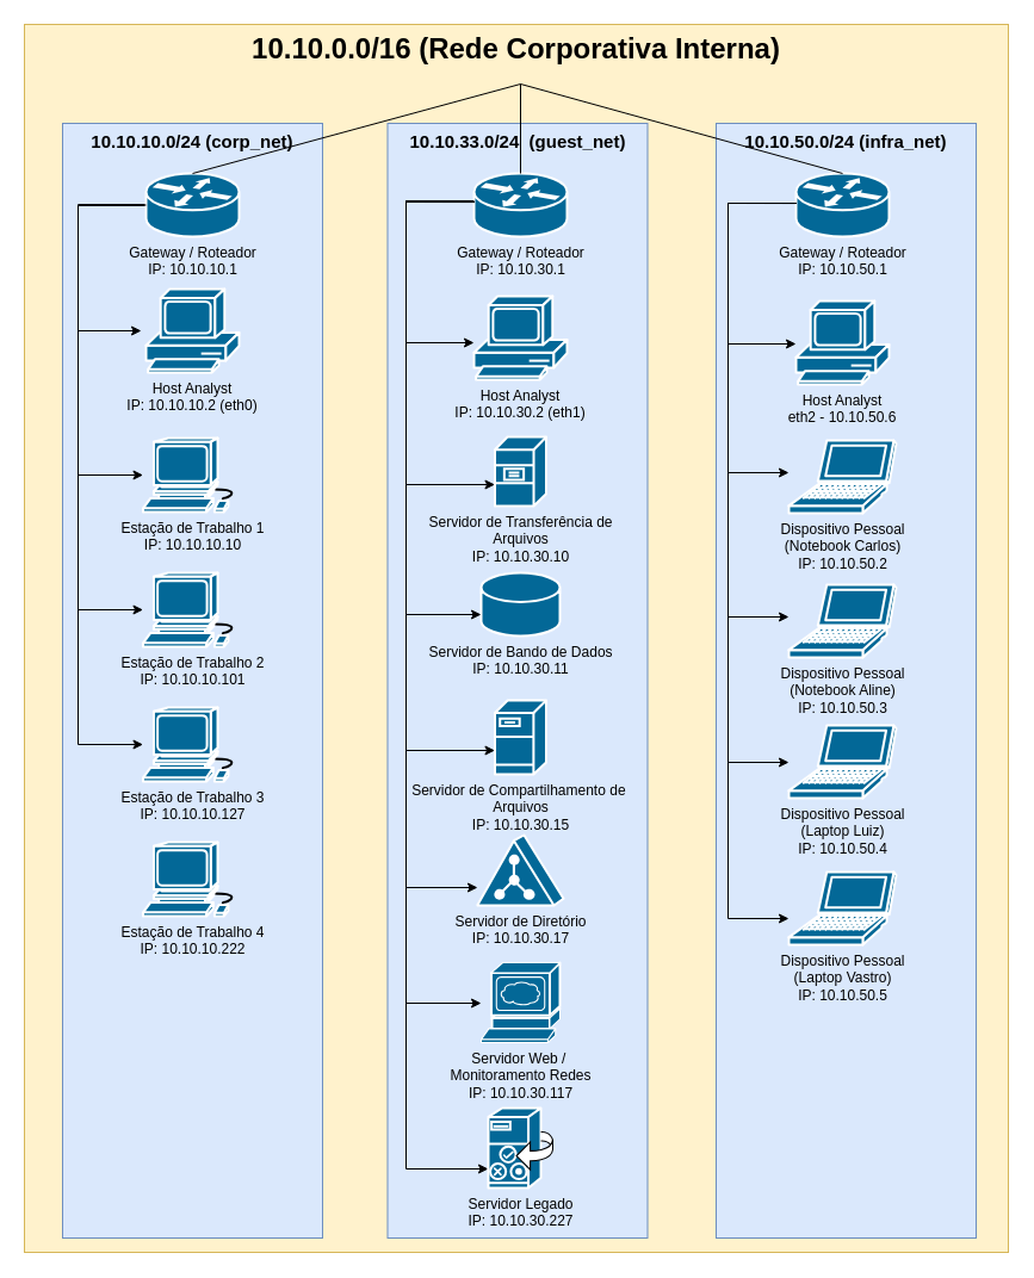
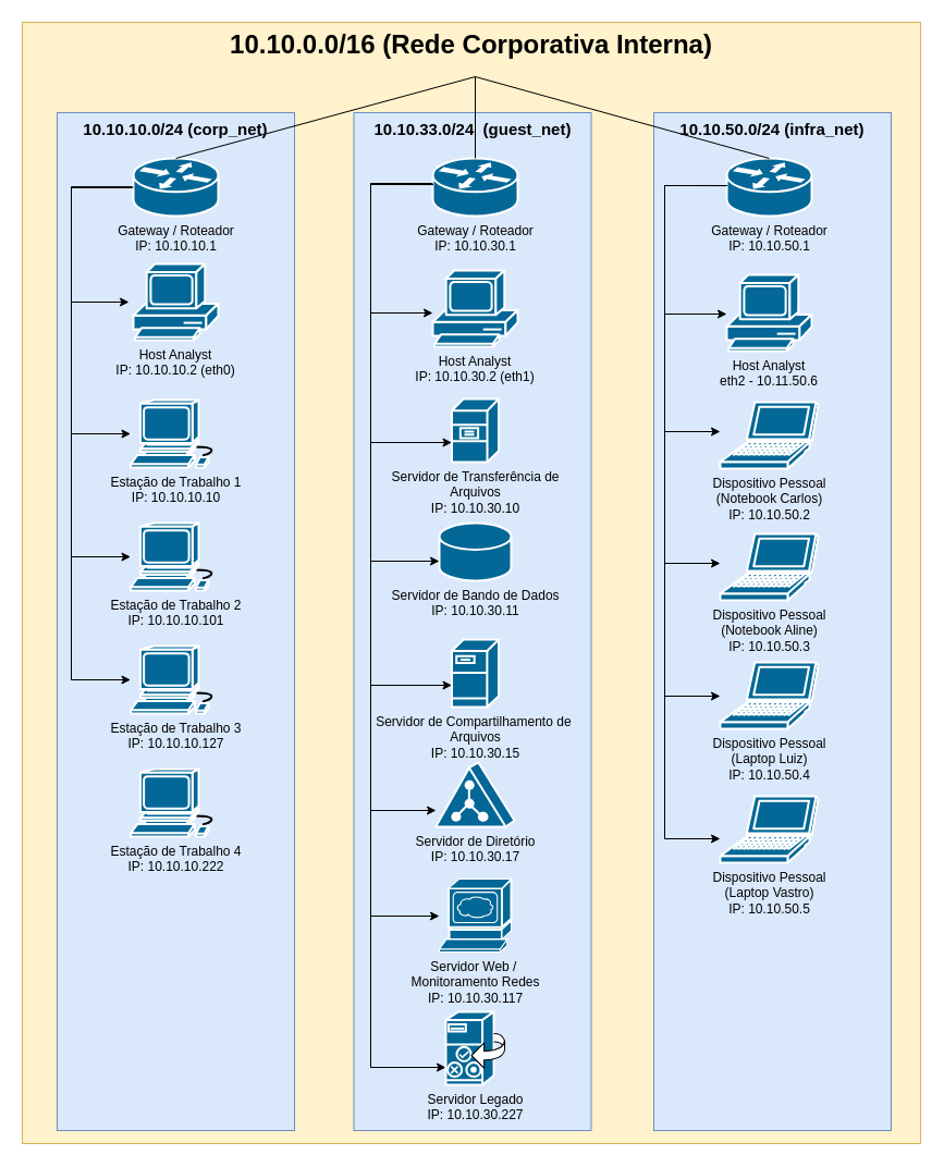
  <mxCell id="0" />
  <mxCell id="1" parent="0" />
  <mxCell id="2" value="10.10.0.0/16 (Rede Corporativa Interna)" style="rounded=0;whiteSpace=wrap;html=1;align=center;horizontal=1;verticalAlign=top;fontStyle=1;fontSize=24;labelBackgroundColor=none;fillColor=#fff2cc;strokeColor=#d6b656;spacingBottom=0;spacing=2;" vertex="1" parent="1"><mxGeometry width="825" height="1030" as="geometry" x="20" y="20" /></mxCell>
  <mxCell id="3" value="10.10.10.0/24 (corp_net)" style="rounded=0;whiteSpace=wrap;html=1;align=center;horizontal=1;verticalAlign=top;fontStyle=1;fontSize=15;labelBackgroundColor=none;fillColor=#dae8fc;strokeColor=#6c8ebf;" vertex="1" parent="1"><mxGeometry x="52" y="103" width="218" height="935" as="geometry" /></mxCell>
  <mxCell id="4" value="10.10.33.0/24&amp;nbsp; (guest_net)" style="rounded=0;whiteSpace=wrap;html=1;align=center;horizontal=1;verticalAlign=top;fontStyle=1;fontSize=15;fillColor=#dae8fc;strokeColor=#6c8ebf;" vertex="1" parent="1"><mxGeometry x="324.5" y="103" width="218" height="935" as="geometry" /></mxCell>
  <mxCell id="5" value="10.10.50.0/24 (infra_net)" style="rounded=0;whiteSpace=wrap;html=1;align=center;horizontal=1;verticalAlign=top;fontStyle=1;fontSize=15;fillColor=#dae8fc;strokeColor=#6c8ebf;" vertex="1" parent="1"><mxGeometry x="600" y="103" width="218" height="935" as="geometry" /></mxCell>
  <mxCell id="6" value="Host Analyst&#10;IP: 10.10.10.2 (eth0)" style="shape=mxgraph.cisco.computers_and_peripherals.pc;sketch=0;pointerEvents=1;dashed=0;fillColor=#036897;strokeColor=#ffffff;strokeWidth=2;verticalLabelPosition=bottom;verticalAlign=top;align=center;outlineConnect=0;fontSize=12;spacingLeft=0;spacing=2;fontStyle=0" vertex="1" parent="1"><mxGeometry x="122" y="242" width="78" height="70" as="geometry" /></mxCell>
- <mxCell id="7" value="Host Analyst&#10;eth2 - 10.10.50.6" style="shape=mxgraph.cisco.computers_and_peripherals.pc;sketch=0;pointerEvents=1;dashed=0;fillColor=#036897;strokeColor=#ffffff;strokeWidth=2;verticalLabelPosition=bottom;verticalAlign=top;align=center;outlineConnect=0;fontSize=12;spacingLeft=0;spacing=2;fontStyle=0" vertex="1" parent="1"><mxGeometry x="667" y="252" width="78" height="70" as="geometry" /></mxCell>
+ <mxCell id="7" value="Host Analyst&#10;eth2 - 10.11.50.6" style="shape=mxgraph.cisco.computers_and_peripherals.pc;sketch=0;pointerEvents=1;dashed=0;fillColor=#036897;strokeColor=#ffffff;strokeWidth=2;verticalLabelPosition=bottom;verticalAlign=top;align=center;outlineConnect=0;fontSize=12;spacingLeft=0;spacing=2;fontStyle=0" vertex="1" parent="1"><mxGeometry x="667" y="252" width="78" height="70" as="geometry" /></mxCell>
  <mxCell id="8" value="Host Analyst&#10;IP: 10.10.30.2 (eth1)" style="shape=mxgraph.cisco.computers_and_peripherals.pc;sketch=0;pointerEvents=1;dashed=0;fillColor=#036897;strokeColor=#ffffff;strokeWidth=2;verticalLabelPosition=bottom;verticalAlign=top;align=center;outlineConnect=0;fontSize=12;spacingLeft=0;spacing=2;fontStyle=0" vertex="1" parent="1"><mxGeometry x="397" y="248" width="78" height="70" as="geometry" /></mxCell>
  <mxCell id="9" style="edgeStyle=orthogonalEdgeStyle;rounded=0;orthogonalLoop=1;jettySize=auto;html=1;" edge="1" parent="1" source="12" target="18"><mxGeometry relative="1" as="geometry"><Array as="points"><mxPoint x="65" y="171.5" /><mxPoint x="65" y="511" /></Array></mxGeometry></mxCell>
  <mxCell id="10" style="edgeStyle=orthogonalEdgeStyle;rounded=0;orthogonalLoop=1;jettySize=auto;html=1;" edge="1" parent="1" source="12" target="19"><mxGeometry relative="1" as="geometry"><Array as="points"><mxPoint x="65" y="171.5" /><mxPoint x="65" y="624" /></Array></mxGeometry></mxCell>
  <mxCell id="11" style="edgeStyle=orthogonalEdgeStyle;rounded=0;orthogonalLoop=1;jettySize=auto;html=1;" edge="1" parent="1" source="12" target="17"><mxGeometry relative="1" as="geometry"><Array as="points"><mxPoint x="65" y="171.5" /><mxPoint x="65" y="398" /></Array></mxGeometry></mxCell>
  <mxCell id="12" value="Gateway / Roteador&lt;div&gt;IP: 10.10.10.1&lt;/div&gt;" style="shape=mxgraph.cisco.routers.router;sketch=0;html=1;pointerEvents=1;dashed=0;fillColor=#036897;strokeColor=#ffffff;strokeWidth=2;verticalLabelPosition=bottom;verticalAlign=top;align=center;outlineConnect=0;" vertex="1" parent="1"><mxGeometry x="122" y="145" width="78" height="53" as="geometry" /></mxCell>
  <mxCell id="13" style="edgeStyle=orthogonalEdgeStyle;rounded=0;orthogonalLoop=1;jettySize=auto;html=1;" edge="1" parent="1" source="15" target="25"><mxGeometry relative="1" as="geometry"><Array as="points"><mxPoint x="340" y="168" /><mxPoint x="340" y="841" /></Array></mxGeometry></mxCell>
  <mxCell id="14" style="edgeStyle=orthogonalEdgeStyle;rounded=0;orthogonalLoop=1;jettySize=auto;html=1;" edge="1" parent="1" source="15" target="30"><mxGeometry relative="1" as="geometry"><Array as="points"><mxPoint x="340" y="169" /><mxPoint x="340" y="980" /></Array></mxGeometry></mxCell>
  <mxCell id="15" value="Gateway / Roteador&lt;div&gt;IP: 10.10.30.1&lt;/div&gt;" style="shape=mxgraph.cisco.routers.router;sketch=0;html=1;pointerEvents=1;dashed=0;fillColor=#036897;strokeColor=#ffffff;strokeWidth=2;verticalLabelPosition=bottom;verticalAlign=top;align=center;outlineConnect=0;" vertex="1" parent="1"><mxGeometry x="397" y="145" width="78" height="53" as="geometry" /></mxCell>
  <mxCell id="16" value="Gateway / Roteador&lt;div&gt;IP: 10.10.50.1&lt;/div&gt;" style="shape=mxgraph.cisco.routers.router;sketch=0;html=1;pointerEvents=1;dashed=0;fillColor=#036897;strokeColor=#ffffff;strokeWidth=2;verticalLabelPosition=bottom;verticalAlign=top;align=center;outlineConnect=0;" vertex="1" parent="1"><mxGeometry x="667" y="145" width="78" height="53" as="geometry" /></mxCell>
  <mxCell id="17" value="&lt;div&gt;Estação de Trabalho 1&lt;/div&gt;&lt;div&gt;IP: 10.10.10.10&lt;/div&gt;" style="shape=mxgraph.cisco.computers_and_peripherals.workstation;sketch=0;html=1;pointerEvents=1;dashed=0;fillColor=#036897;strokeColor=#ffffff;strokeWidth=2;verticalLabelPosition=bottom;verticalAlign=top;align=center;outlineConnect=0;" vertex="1" parent="1"><mxGeometry x="119.5" y="367" width="83" height="62" as="geometry" /></mxCell>
  <mxCell id="18" value="&lt;div&gt;Estação de Trabalho 2&lt;/div&gt;&lt;div&gt;IP: 10.10.10.101&lt;/div&gt;" style="shape=mxgraph.cisco.computers_and_peripherals.workstation;sketch=0;html=1;pointerEvents=1;dashed=0;fillColor=#036897;strokeColor=#ffffff;strokeWidth=2;verticalLabelPosition=bottom;verticalAlign=top;align=center;outlineConnect=0;" vertex="1" parent="1"><mxGeometry x="119.5" y="480" width="83" height="62" as="geometry" /></mxCell>
  <mxCell id="19" value="&lt;div&gt;Estação de Trabalho 3&lt;/div&gt;&lt;div&gt;IP: 10.10.10.127&lt;/div&gt;" style="shape=mxgraph.cisco.computers_and_peripherals.workstation;sketch=0;html=1;pointerEvents=1;dashed=0;fillColor=#036897;strokeColor=#ffffff;strokeWidth=2;verticalLabelPosition=bottom;verticalAlign=top;align=center;outlineConnect=0;" vertex="1" parent="1"><mxGeometry x="119.5" y="593" width="83" height="62" as="geometry" /></mxCell>
  <mxCell id="20" value="&lt;div&gt;Estação de Trabalho 4&lt;/div&gt;&lt;div&gt;IP: 10.10.10.222&lt;/div&gt;" style="shape=mxgraph.cisco.computers_and_peripherals.workstation;sketch=0;html=1;pointerEvents=1;dashed=0;fillColor=#036897;strokeColor=#ffffff;strokeWidth=2;verticalLabelPosition=bottom;verticalAlign=top;align=center;outlineConnect=0;" vertex="1" parent="1"><mxGeometry x="119.5" y="706" width="83" height="62" as="geometry" /></mxCell>
  <mxCell id="21" value="Dispositivo Pessoal&lt;div&gt;(Notebook Carlos)&lt;br&gt;IP: 10.10.50.2&lt;/div&gt;" style="shape=mxgraph.cisco.computers_and_peripherals.laptop;sketch=0;html=1;pointerEvents=1;dashed=0;fillColor=#036897;strokeColor=#ffffff;strokeWidth=2;verticalLabelPosition=bottom;verticalAlign=top;align=center;outlineConnect=0;" vertex="1" parent="1"><mxGeometry x="661" y="369" width="90" height="61" as="geometry" /></mxCell>
  <mxCell id="22" value="Dispositivo Pessoal&lt;div&gt;(Notebook Aline)&lt;br&gt;IP: 10.10.50.3&lt;/div&gt;" style="shape=mxgraph.cisco.computers_and_peripherals.laptop;sketch=0;html=1;pointerEvents=1;dashed=0;fillColor=#036897;strokeColor=#ffffff;strokeWidth=2;verticalLabelPosition=bottom;verticalAlign=top;align=center;outlineConnect=0;" vertex="1" parent="1"><mxGeometry x="661" y="490" width="90" height="61" as="geometry" /></mxCell>
  <mxCell id="23" value="Dispositivo Pessoal&lt;div&gt;(Laptop Luiz)&lt;br&gt;IP: 10.10.50.4&lt;/div&gt;" style="shape=mxgraph.cisco.computers_and_peripherals.laptop;sketch=0;html=1;pointerEvents=1;dashed=0;fillColor=#036897;strokeColor=#ffffff;strokeWidth=2;verticalLabelPosition=bottom;verticalAlign=top;align=center;outlineConnect=0;" vertex="1" parent="1"><mxGeometry x="661" y="608" width="90" height="61" as="geometry" /></mxCell>
  <mxCell id="24" value="Dispositivo Pessoal&lt;div&gt;(Laptop Vastro)&lt;br&gt;IP: 10.10.50.5&lt;/div&gt;" style="shape=mxgraph.cisco.computers_and_peripherals.laptop;sketch=0;html=1;pointerEvents=1;dashed=0;fillColor=#036897;strokeColor=#ffffff;strokeWidth=2;verticalLabelPosition=bottom;verticalAlign=top;align=center;outlineConnect=0;" vertex="1" parent="1"><mxGeometry x="661" y="731" width="90" height="61" as="geometry" /></mxCell>
  <mxCell id="25" value="Servidor Web /&amp;nbsp;&lt;div&gt;Monitoramento Redes&lt;div&gt;IP: 10.10.30.117&lt;/div&gt;&lt;/div&gt;" style="shape=mxgraph.cisco.servers.www_server;sketch=0;html=1;pointerEvents=1;dashed=0;fillColor=#036897;strokeColor=#ffffff;strokeWidth=2;verticalLabelPosition=bottom;verticalAlign=top;align=center;outlineConnect=0;" vertex="1" parent="1"><mxGeometry x="403" y="807" width="66" height="67" as="geometry" /></mxCell>
  <mxCell id="26" value="Servidor de Compartilhamento de&amp;nbsp;&lt;div&gt;Arquivos&lt;div&gt;IP: 10.10.30.15&lt;/div&gt;&lt;/div&gt;" style="shape=mxgraph.cisco.servers.fileserver;sketch=0;html=1;pointerEvents=1;dashed=0;fillColor=#036897;strokeColor=#ffffff;strokeWidth=2;verticalLabelPosition=bottom;verticalAlign=top;align=center;outlineConnect=0;" vertex="1" parent="1"><mxGeometry x="414.5" y="587" width="43" height="62" as="geometry" /></mxCell>
  <mxCell id="27" value="Servidor de Bando de Dados&lt;div&gt;IP: 10.10.30.11&lt;/div&gt;" style="shape=mxgraph.cisco.storage.relational_database;sketch=0;html=1;pointerEvents=1;dashed=0;fillColor=#036897;strokeColor=#ffffff;strokeWidth=2;verticalLabelPosition=bottom;verticalAlign=top;align=center;outlineConnect=0;" vertex="1" parent="1"><mxGeometry x="403" y="480" width="66" height="53" as="geometry" /></mxCell>
  <mxCell id="28" value="Servidor de Diretório&lt;div&gt;IP: 10.10.30.17&lt;/div&gt;" style="shape=mxgraph.cisco.servers.directory_server;sketch=0;html=1;pointerEvents=1;dashed=0;fillColor=#036897;strokeColor=#ffffff;strokeWidth=2;verticalLabelPosition=bottom;verticalAlign=top;align=center;outlineConnect=0;" vertex="1" parent="1"><mxGeometry x="400" y="700" width="72" height="59" as="geometry" /></mxCell>
  <mxCell id="29" style="edgeStyle=orthogonalEdgeStyle;rounded=0;orthogonalLoop=1;jettySize=auto;html=1;exitX=0.5;exitY=0.99;exitDx=0;exitDy=0;exitPerimeter=0;" edge="1" parent="1" source="28" target="28"><mxGeometry relative="1" as="geometry" /></mxCell>
  <mxCell id="30" value="Servidor Legado&lt;div&gt;IP: 10.10.30.227&lt;/div&gt;" style="shape=mxgraph.cisco.servers.cisco_unified_presence_server;sketch=0;html=1;pointerEvents=1;dashed=0;fillColor=#036897;strokeColor=#ffffff;strokeWidth=2;verticalLabelPosition=bottom;verticalAlign=top;align=center;outlineConnect=0;" vertex="1" parent="1"><mxGeometry x="409" y="929" width="54" height="67" as="geometry" /></mxCell>
  <mxCell id="31" style="edgeStyle=orthogonalEdgeStyle;rounded=0;orthogonalLoop=1;jettySize=auto;html=1;" edge="1" parent="1" source="12"><mxGeometry relative="1" as="geometry"><mxPoint x="118" y="277" as="targetPoint" /><Array as="points"><mxPoint x="65" y="171.5" /><mxPoint x="65" y="277" /></Array></mxGeometry></mxCell>
  <mxCell id="32" style="edgeStyle=orthogonalEdgeStyle;rounded=0;orthogonalLoop=1;jettySize=auto;html=1;" edge="1" parent="1" target="27"><mxGeometry relative="1" as="geometry"><mxPoint x="397" y="169.03" as="sourcePoint" /><mxPoint x="395" y="508.03" as="targetPoint" /><Array as="points"><mxPoint x="340" y="169" /><mxPoint x="340" y="515" /></Array></mxGeometry></mxCell>
  <mxCell id="33" style="edgeStyle=orthogonalEdgeStyle;rounded=0;orthogonalLoop=1;jettySize=auto;html=1;" edge="1" parent="1" target="26"><mxGeometry relative="1" as="geometry"><mxPoint x="397" y="169.03" as="sourcePoint" /><mxPoint x="395" y="621.03" as="targetPoint" /><Array as="points"><mxPoint x="340" y="169" /><mxPoint x="340" y="629" /></Array></mxGeometry></mxCell>
  <mxCell id="34" style="edgeStyle=orthogonalEdgeStyle;rounded=0;orthogonalLoop=1;jettySize=auto;html=1;" edge="1" parent="1" target="28"><mxGeometry relative="1" as="geometry"><mxPoint x="397" y="169.03" as="sourcePoint" /><mxPoint x="395" y="734.03" as="targetPoint" /><Array as="points"><mxPoint x="340" y="169" /><mxPoint x="340" y="744" /></Array></mxGeometry></mxCell>
  <mxCell id="35" style="edgeStyle=orthogonalEdgeStyle;rounded=0;orthogonalLoop=1;jettySize=auto;html=1;" edge="1" parent="1" target="44"><mxGeometry relative="1" as="geometry"><mxPoint x="397" y="169.03" as="sourcePoint" /><mxPoint x="395" y="395.03" as="targetPoint" /><Array as="points"><mxPoint x="340" y="169" /><mxPoint x="340" y="406" /></Array></mxGeometry></mxCell>
  <mxCell id="36" style="edgeStyle=orthogonalEdgeStyle;rounded=0;orthogonalLoop=1;jettySize=auto;html=1;" edge="1" parent="1"><mxGeometry relative="1" as="geometry"><mxPoint x="397" y="168.03" as="sourcePoint" /><mxPoint x="397" y="287" as="targetPoint" /><Array as="points"><mxPoint x="340" y="168" /><mxPoint x="340" y="287" /></Array></mxGeometry></mxCell>
  <mxCell id="37" style="edgeStyle=orthogonalEdgeStyle;rounded=0;orthogonalLoop=1;jettySize=auto;html=1;" edge="1" parent="1" target="22"><mxGeometry relative="1" as="geometry"><mxPoint x="667" y="170.03" as="sourcePoint" /><mxPoint x="665" y="509.03" as="targetPoint" /><Array as="points"><mxPoint x="610" y="170" /><mxPoint x="610" y="517" /></Array></mxGeometry></mxCell>
  <mxCell id="38" style="edgeStyle=orthogonalEdgeStyle;rounded=0;orthogonalLoop=1;jettySize=auto;html=1;" edge="1" parent="1" target="23"><mxGeometry relative="1" as="geometry"><mxPoint x="667" y="170.03" as="sourcePoint" /><mxPoint x="665" y="622.03" as="targetPoint" /><Array as="points"><mxPoint x="610" y="170" /><mxPoint x="610" y="639" /></Array></mxGeometry></mxCell>
  <mxCell id="39" style="edgeStyle=orthogonalEdgeStyle;rounded=0;orthogonalLoop=1;jettySize=auto;html=1;" edge="1" parent="1" target="24"><mxGeometry relative="1" as="geometry"><mxPoint x="667" y="170.03" as="sourcePoint" /><mxPoint x="665" y="735.03" as="targetPoint" /><Array as="points"><mxPoint x="610" y="170" /><mxPoint x="610" y="770" /></Array></mxGeometry></mxCell>
  <mxCell id="40" style="edgeStyle=orthogonalEdgeStyle;rounded=0;orthogonalLoop=1;jettySize=auto;html=1;" edge="1" parent="1" target="21"><mxGeometry relative="1" as="geometry"><mxPoint x="667" y="170.03" as="sourcePoint" /><mxPoint x="665" y="396.03" as="targetPoint" /><Array as="points"><mxPoint x="610" y="170" /><mxPoint x="610" y="396" /></Array></mxGeometry></mxCell>
  <mxCell id="41" style="edgeStyle=orthogonalEdgeStyle;rounded=0;orthogonalLoop=1;jettySize=auto;html=1;" edge="1" parent="1" target="7"><mxGeometry relative="1" as="geometry"><mxPoint x="667" y="170.03" as="sourcePoint" /><mxPoint x="663" y="275.03" as="targetPoint" /><Array as="points"><mxPoint x="610" y="170" /><mxPoint x="610" y="288" /></Array></mxGeometry></mxCell>
  <mxCell id="42" value="" style="endArrow=none;html=1;rounded=0;exitX=0.5;exitY=0;exitDx=0;exitDy=0;exitPerimeter=0;" edge="1" parent="1" source="12" target="15"><mxGeometry relative="1" as="geometry"><mxPoint x="205" y="171.08" as="sourcePoint" /><mxPoint x="365" y="171.08" as="targetPoint" /><Array as="points"><mxPoint x="436" y="70" /></Array></mxGeometry></mxCell>
  <mxCell id="43" value="" style="endArrow=none;html=1;rounded=0;entryX=0.5;entryY=0;entryDx=0;entryDy=0;entryPerimeter=0;" edge="1" parent="1" target="16"><mxGeometry relative="1" as="geometry"><mxPoint x="436" y="70" as="sourcePoint" /><mxPoint x="596" y="71" as="targetPoint" /></mxGeometry></mxCell>
  <mxCell id="44" value="Servidor de Transferência de&lt;div&gt;Arquivos&lt;div&gt;IP: 10.10.30.10&lt;/div&gt;&lt;/div&gt;" style="shape=mxgraph.cisco.servers.file_server;sketch=0;html=1;pointerEvents=1;dashed=0;fillColor=#036897;strokeColor=#ffffff;strokeWidth=2;verticalLabelPosition=bottom;verticalAlign=top;align=center;outlineConnect=0;" vertex="1" parent="1"><mxGeometry x="414.5" y="366" width="43" height="58" as="geometry" /></mxCell>
